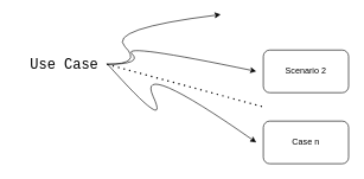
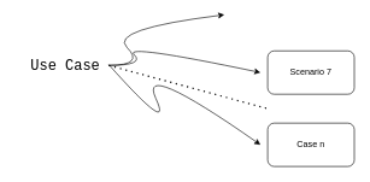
  <mxCell id="0" />
  <mxCell id="1" parent="0" />
  <mxCell id="2" value="&lt;font face=&quot;Courier New&quot; style=&quot;font-size: 20px&quot;&gt;Use Case&lt;/font&gt;" style="text;html=1;strokeColor=none;fillColor=none;align=center;verticalAlign=middle;whiteSpace=wrap;rounded=0;" vertex="1" parent="1"><mxGeometry x="20" y="70" width="140" height="40" as="geometry" /></mxCell>
  <mxCell id="3" value="" style="curved=1;endArrow=classic;html=1;" edge="1" parent="1"><mxGeometry width="50" height="50" relative="1" as="geometry"><mxPoint x="150" y="90" as="sourcePoint" /><mxPoint x="310" y="20" as="targetPoint" /><Array as="points"><mxPoint x="200" y="90" /><mxPoint x="150" y="40" /></Array></mxGeometry></mxCell>
  <mxCell id="4" value="" style="curved=1;endArrow=classic;html=1;" edge="1" parent="1"><mxGeometry width="50" height="50" relative="1" as="geometry"><mxPoint x="150" y="90" as="sourcePoint" /><mxPoint x="360" y="100" as="targetPoint" /><Array as="points"><mxPoint x="200" y="90" /><mxPoint x="170" y="60" /></Array></mxGeometry></mxCell>
- <mxCell id="5" value="Scenario 2" style="rounded=1;whiteSpace=wrap;html=1;" vertex="1" parent="1"><mxGeometry x="370" y="70" width="120" height="60" as="geometry" /></mxCell>
+ <mxCell id="5" value="Scenario 7" style="rounded=1;whiteSpace=wrap;html=1;" vertex="1" parent="1"><mxGeometry x="370" y="70" width="120" height="60" as="geometry" /></mxCell>
  <mxCell id="6" value="" style="endArrow=none;dashed=1;html=1;dashPattern=1 3;strokeWidth=2;" edge="1" parent="1"><mxGeometry width="50" height="50" relative="1" as="geometry"><mxPoint x="150" y="90" as="sourcePoint" /><mxPoint x="370" y="150" as="targetPoint" /></mxGeometry></mxCell>
  <mxCell id="7" value="" style="curved=1;endArrow=classic;html=1;" edge="1" parent="1"><mxGeometry width="50" height="50" relative="1" as="geometry"><mxPoint x="150" y="89" as="sourcePoint" /><mxPoint x="360" y="200" as="targetPoint" /><Array as="points"><mxPoint x="240" y="190" /><mxPoint x="190" y="81" /></Array></mxGeometry></mxCell>
  <mxCell id="8" value="Case n" style="rounded=1;whiteSpace=wrap;html=1;" vertex="1" parent="1"><mxGeometry x="370" y="170" width="120" height="60" as="geometry" /></mxCell>
